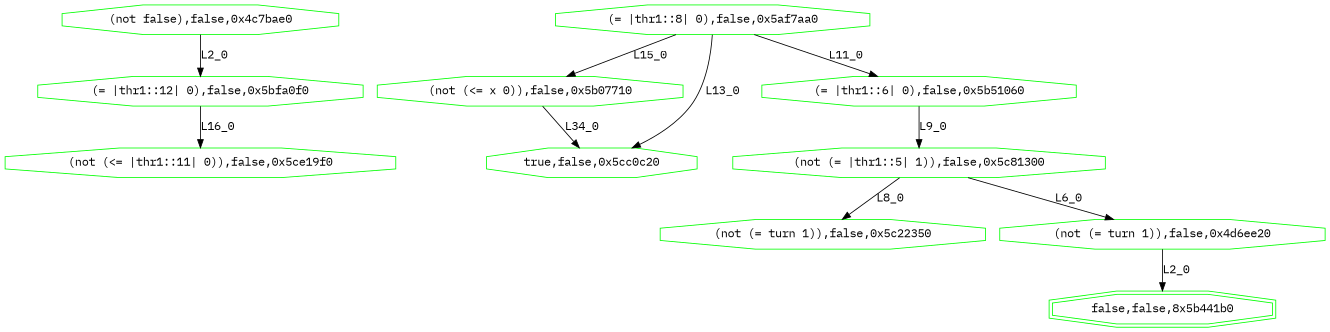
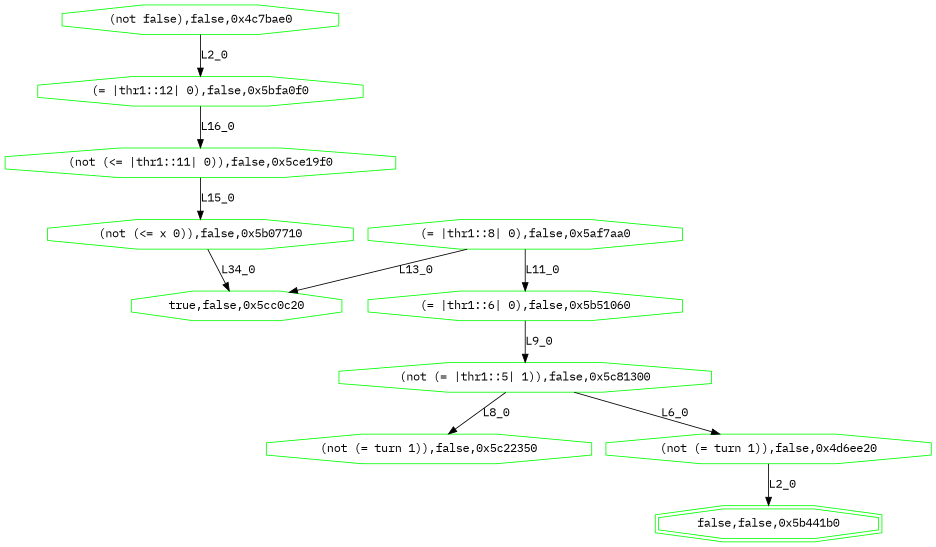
  digraph {
    fontname="IBM Plex Mono"
    node [color=green fontname="IBM Plex Mono" shape=octagon]
    edge [fontname="IBM Plex Mono"]
    n1 [label="(not false),false,0x4c7bae0"]
    n2 [label="(= |thr1::12| 0),false,0x5bfa0f0"]
    n3 [label="(not (<= |thr1::11| 0)),false,0x5ce19f0"]
    n4 [label="(not (<= x 0)),false,0x5b07710"]
    n5 [label="true,false,0x5cc0c20"]
    n6 [label="(= |thr1::8| 0),false,0x5af7aa0"]
    n7 [label="(= |thr1::6| 0),false,0x5b51060"]
    n8 [label="(not (= |thr1::5| 1)),false,0x5c81300"]
    n9 [label="(not (= turn 1)),false,0x5c22350"]
    n10 [label="(not (= turn 1)),false,0x4d6ee20"]
-   n11 [label="false,false,8x5b441b0" shape=doubleoctagon]
+   n11 [label="false,false,0x5b441b0" shape=doubleoctagon]
    n1 -> n2 [label=L2_0]
    n2 -> n3 [label=L16_0]
-   n6 -> n4 [label=L15_0]
+   n3 -> n4 [label=L15_0]
    n4 -> n5 [label=L34_0]
    n6 -> n5 [label=L13_0]
    n6 -> n7 [label=L11_0]
    n7 -> n8 [label=L9_0]
    n8 -> n9 [label=L8_0]
    n8 -> n10 [label=L6_0]
    n10 -> n11 [label=L2_0]
  }
